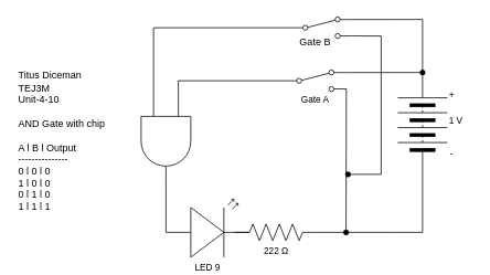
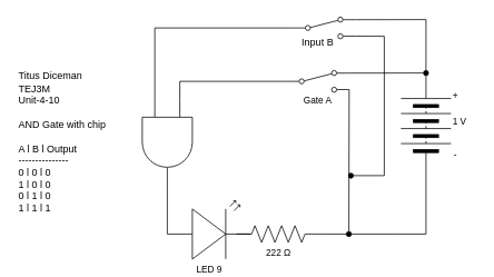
  <mxCell id="0" />
  <mxCell id="1" parent="0" />
  <mxCell id="2" value="Titus Diceman&amp;nbsp;&lt;br&gt;TEJ3M&lt;br&gt;Unit-4-10&lt;br&gt;&lt;br&gt;AND Gate with chip&lt;br&gt;&lt;br&gt;A l B l Output&lt;br&gt;---------------&lt;br&gt;0 l 0 l 0&lt;br&gt;1 l 0 l 0&lt;br&gt;0 l 1 l 0&lt;br&gt;1 l 1 l 1&amp;nbsp;" style="text;html=1;align=left;verticalAlign=middle;resizable=0;points=[];autosize=1;strokeColor=none;fillColor=none;" parent="1" vertex="1"><mxGeometry x="20" y="75" width="130" height="190" as="geometry" /></mxCell>
  <mxCell id="3" style="edgeStyle=none;shape=connector;rounded=0;html=1;exitX=1;exitY=0.12;exitDx=0;exitDy=0;labelBackgroundColor=default;strokeColor=default;fontFamily=Helvetica;fontSize=11;fontColor=default;endArrow=oval;endFill=1;" parent="1" source="6" edge="1"><mxGeometry relative="1" as="geometry"><mxPoint x="510" y="87" as="targetPoint" /></mxGeometry></mxCell>
  <mxCell id="4" style="edgeStyle=none;shape=connector;rounded=0;html=1;exitX=1;exitY=0.88;exitDx=0;exitDy=0;labelBackgroundColor=default;strokeColor=default;fontFamily=Helvetica;fontSize=11;fontColor=default;endArrow=oval;endFill=1;" parent="1" source="6" edge="1"><mxGeometry relative="1" as="geometry"><mxPoint x="417.588" y="280" as="targetPoint" /></mxGeometry></mxCell>
  <mxCell id="5" style="edgeStyle=none;html=1;exitX=0;exitY=0.5;exitDx=0;exitDy=0;endArrow=none;endFill=0;rounded=0;entryX=0;entryY=0.25;entryDx=0;entryDy=0;entryPerimeter=0;" parent="1" source="6" target="20" edge="1"><mxGeometry relative="1" as="geometry"><Array as="points"><mxPoint x="215" y="97" /></Array><mxPoint x="230" y="130" as="targetPoint" /></mxGeometry></mxCell>
  <mxCell id="6" value="" style="shape=mxgraph.electrical.electro-mechanical.twoWaySwitch;aspect=fixed;elSwitchState=2;fontFamily=Helvetica;fontSize=11;fontColor=default;" parent="1" vertex="1"><mxGeometry x="342.95" y="84" width="75" height="26" as="geometry" /></mxCell>
  <mxCell id="7" value="LED 9" style="verticalLabelPosition=bottom;shadow=0;dashed=0;align=center;html=1;verticalAlign=top;shape=mxgraph.electrical.opto_electronics.led_2;pointerEvents=1;fontFamily=Helvetica;fontSize=11;fontColor=default;" parent="1" vertex="1"><mxGeometry x="200" y="240" width="100" height="70" as="geometry" /></mxCell>
  <mxCell id="8" value="" style="pointerEvents=1;verticalLabelPosition=bottom;shadow=0;dashed=0;align=center;html=1;verticalAlign=top;shape=mxgraph.electrical.miscellaneous.batteryStack;fontFamily=Helvetica;fontSize=11;fontColor=default;direction=north;" parent="1" vertex="1"><mxGeometry x="480" y="100" width="60" height="100" as="geometry" /></mxCell>
  <mxCell id="9" style="edgeStyle=none;shape=connector;rounded=0;html=1;exitX=1;exitY=0.5;exitDx=0;exitDy=0;exitPerimeter=0;labelBackgroundColor=default;strokeColor=default;fontFamily=Helvetica;fontSize=11;fontColor=default;endArrow=none;endFill=0;entryX=0;entryY=0.5;entryDx=0;entryDy=0;" parent="1" source="10" target="8" edge="1"><mxGeometry relative="1" as="geometry"><mxPoint x="480" y="280.176" as="targetPoint" /><Array as="points"><mxPoint x="470" y="280" /><mxPoint x="510" y="280" /></Array></mxGeometry></mxCell>
  <mxCell id="10" value="222&amp;nbsp;Ω" style="pointerEvents=1;verticalLabelPosition=bottom;shadow=0;dashed=0;align=center;html=1;verticalAlign=top;shape=mxgraph.electrical.resistors.resistor_2;fontFamily=Helvetica;fontSize=11;fontColor=default;" parent="1" vertex="1"><mxGeometry x="283" y="270" width="100" height="20" as="geometry" /></mxCell>
  <mxCell id="11" value="-" style="text;html=1;align=center;verticalAlign=middle;resizable=0;points=[];autosize=1;strokeColor=none;fillColor=none;fontSize=11;fontFamily=Helvetica;fontColor=default;" parent="1" vertex="1"><mxGeometry x="530" y="170" width="30" height="30" as="geometry" /></mxCell>
  <mxCell id="12" value="+" style="text;html=1;align=center;verticalAlign=middle;resizable=0;points=[];autosize=1;strokeColor=none;fillColor=none;fontSize=11;fontFamily=Helvetica;fontColor=default;" parent="1" vertex="1"><mxGeometry x="530" y="100" width="30" height="30" as="geometry" /></mxCell>
  <mxCell id="13" value="1 V" style="text;html=1;align=center;verticalAlign=middle;resizable=0;points=[];autosize=1;strokeColor=none;fillColor=none;fontSize=11;fontFamily=Helvetica;fontColor=default;" parent="1" vertex="1"><mxGeometry x="530" y="130" width="40" height="30" as="geometry" /></mxCell>
  <mxCell id="14" value="Gate A" style="text;html=1;align=center;verticalAlign=middle;resizable=0;points=[];autosize=1;strokeColor=none;fillColor=none;fontSize=11;fontFamily=Helvetica;fontColor=default;" parent="1" vertex="1"><mxGeometry x="350.45" y="105" width="60" height="30" as="geometry" /></mxCell>
  <mxCell id="15" style="edgeStyle=none;html=1;exitX=1;exitY=0.5;exitDx=0;exitDy=0;exitPerimeter=0;entryX=0;entryY=0.57;entryDx=0;entryDy=0;entryPerimeter=0;endArrow=none;endFill=0;" parent="1" target="7" edge="1"><mxGeometry relative="1" as="geometry"><mxPoint x="200" y="220" as="sourcePoint" /></mxGeometry></mxCell>
  <mxCell id="16" style="edgeStyle=none;rounded=0;html=1;exitX=1;exitY=0.12;exitDx=0;exitDy=0;entryX=1;entryY=0.5;entryDx=0;entryDy=0;endArrow=none;endFill=0;" edge="1" parent="1" source="18" target="8"><mxGeometry relative="1" as="geometry"><mxPoint x="520" y="23" as="targetPoint" /><Array as="points"><mxPoint x="510" y="23" /></Array></mxGeometry></mxCell>
  <mxCell id="17" style="edgeStyle=none;rounded=0;html=1;exitX=1;exitY=0.88;exitDx=0;exitDy=0;endArrow=oval;endFill=1;" edge="1" parent="1" source="18"><mxGeometry relative="1" as="geometry"><mxPoint x="420" y="210" as="targetPoint" /><Array as="points"><mxPoint x="460" y="43" /><mxPoint x="460" y="210" /><mxPoint x="420" y="210" /></Array></mxGeometry></mxCell>
  <mxCell id="18" value="" style="shape=mxgraph.electrical.electro-mechanical.twoWaySwitch;aspect=fixed;elSwitchState=2;fontFamily=Helvetica;fontSize=11;fontColor=default;" vertex="1" parent="1"><mxGeometry x="350.45" y="20" width="75" height="26" as="geometry" /></mxCell>
  <mxCell id="19" style="edgeStyle=none;rounded=0;html=1;exitX=0;exitY=0.75;exitDx=0;exitDy=0;exitPerimeter=0;entryX=0;entryY=0.5;entryDx=0;entryDy=0;endArrow=none;endFill=0;" edge="1" parent="1" source="20" target="18"><mxGeometry relative="1" as="geometry"><Array as="points"><mxPoint x="185" y="33" /></Array></mxGeometry></mxCell>
  <mxCell id="20" value="" style="verticalLabelPosition=bottom;shadow=0;dashed=0;align=center;html=1;verticalAlign=top;shape=mxgraph.electrical.logic_gates.logic_gate;operation=and;direction=south;" vertex="1" parent="1"><mxGeometry x="170" y="120" width="60" height="100" as="geometry" /></mxCell>
- <mxCell id="21" value="Gate B" style="text;html=1;align=center;verticalAlign=middle;resizable=0;points=[];autosize=1;strokeColor=none;fillColor=none;" vertex="1" parent="1"><mxGeometry x="350" y="35" width="60" height="30" as="geometry" /></mxCell>
+ <mxCell id="21" value="Input B" style="text;html=1;align=center;verticalAlign=middle;resizable=0;points=[];autosize=1;strokeColor=none;fillColor=none;" vertex="1" parent="1"><mxGeometry x="350" y="35" width="60" height="30" as="geometry" /></mxCell>
